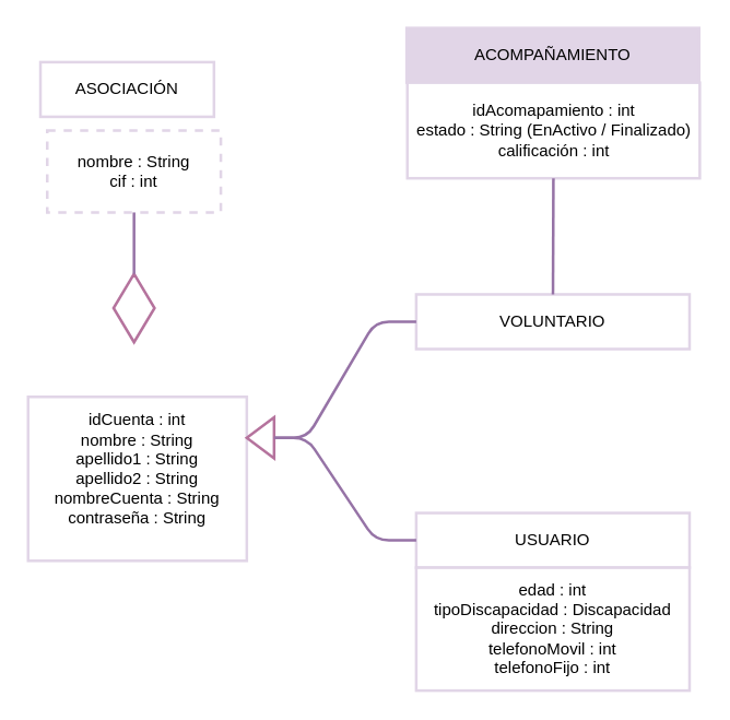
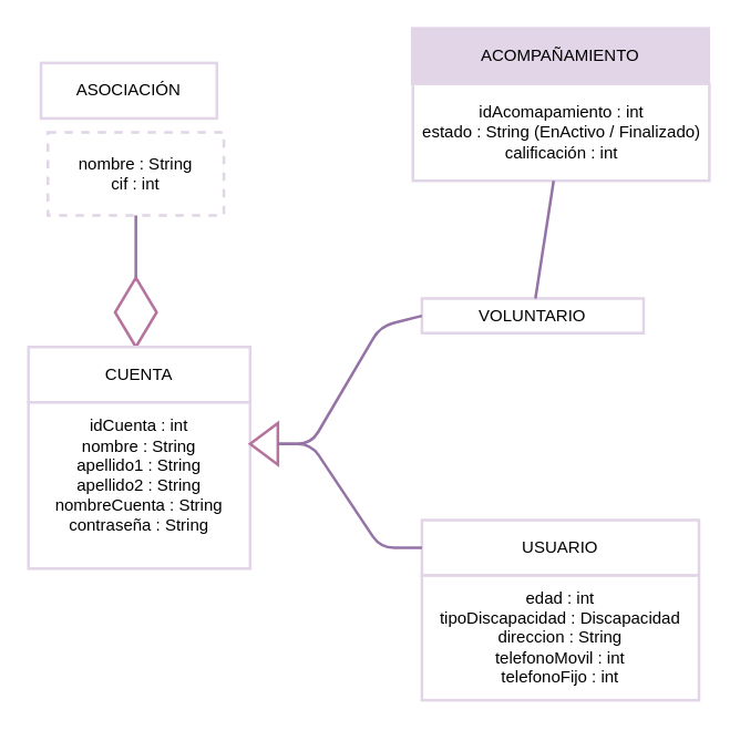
  <mxCell id="0" />
  <mxCell id="1" parent="0" />
  <mxCell id="2" value="ASOCIACIÓN" style="rounded=0;whiteSpace=wrap;html=1;strokeWidth=2;strokeColor=#E1D5E7;" parent="1" vertex="1"><mxGeometry x="29" y="45" width="127" height="40" as="geometry" /></mxCell>
  <mxCell id="3" value="nombre : String&lt;br&gt;cif : int" style="rounded=0;whiteSpace=wrap;html=1;strokeWidth=2;strokeColor=#E1D5E7;dashed=1;" parent="1" vertex="1"><mxGeometry x="34" y="95" width="127" height="60" as="geometry" /></mxCell>
  <mxCell id="4" value="USUARIO" style="rounded=0;whiteSpace=wrap;html=1;strokeWidth=2;strokeColor=#E1D5E7;" parent="1" vertex="1"><mxGeometry x="304" y="375" width="200" height="40" as="geometry" /></mxCell>
  <mxCell id="5" value="edad : int&lt;br&gt;tipoDiscapacidad : Discapacidad&lt;br&gt;direccion : String&lt;br&gt;telefonoMovil : int&lt;br&gt;telefonoFijo : int" style="rounded=0;whiteSpace=wrap;html=1;strokeWidth=2;strokeColor=#E1D5E7;" parent="1" vertex="1"><mxGeometry x="304" y="415" width="200" height="90" as="geometry" /></mxCell>
  <mxCell id="6" value="" style="rhombus;whiteSpace=wrap;html=1;strokeColor=#B5739D;strokeWidth=2;fillColor=#FFFFFF;" parent="1" vertex="1"><mxGeometry x="82.5" y="200" width="30" height="50" as="geometry" /></mxCell>
  <mxCell id="7" value="" style="endArrow=none;html=1;strokeWidth=2;fillColor=#e1d5e7;strokeColor=#9673a6;exitX=0.5;exitY=0;exitDx=0;exitDy=0;entryX=0.5;entryY=1;entryDx=0;entryDy=0;" parent="1" source="6" target="3" edge="1"><mxGeometry width="50" height="50" relative="1" as="geometry"><mxPoint x="-70" y="145" as="sourcePoint" /><mxPoint x="20" y="75" as="targetPoint" /><Array as="points" /></mxGeometry></mxCell>
- <mxCell id="8" value="VOLUNTARIO" style="rounded=0;whiteSpace=wrap;html=1;strokeWidth=2;strokeColor=#E1D5E7;" parent="1" vertex="1"><mxGeometry x="304" y="215" width="200" height="40" as="geometry" /></mxCell>
+ <mxCell id="8" value="VOLUNTARIO" style="rounded=0;whiteSpace=wrap;html=1;strokeWidth=2;strokeColor=#E1D5E7;" parent="1" vertex="1"><mxGeometry x="304" y="215" width="160" height="25" as="geometry" /></mxCell>
+ <mxCell id="9" value="CUENTA" style="rounded=0;whiteSpace=wrap;html=1;strokeWidth=2;strokeColor=#E1D5E7;" parent="1" vertex="1"><mxGeometry x="20" y="250" width="160" height="40" as="geometry" /></mxCell>
  <mxCell id="10" value="&lt;span style=&quot;white-space: normal&quot;&gt;idCuenta : int&lt;br&gt;nombre : String&lt;/span&gt;&lt;br style=&quot;white-space: normal&quot;&gt;&lt;span style=&quot;white-space: normal&quot;&gt;apellido1 : String&lt;/span&gt;&lt;br style=&quot;white-space: normal&quot;&gt;&lt;span style=&quot;white-space: normal&quot;&gt;apellido2 : String&lt;/span&gt;&lt;br style=&quot;white-space: normal&quot;&gt;&lt;span style=&quot;white-space: normal&quot;&gt;nombreCuenta : String&lt;/span&gt;&lt;br style=&quot;white-space: normal&quot;&gt;&lt;span style=&quot;white-space: normal&quot;&gt;contraseña : String&lt;br&gt;&lt;br&gt;&lt;/span&gt;" style="rounded=0;whiteSpace=wrap;html=1;strokeWidth=2;strokeColor=#E1D5E7;" parent="1" vertex="1"><mxGeometry x="20" y="290" width="160" height="120" as="geometry" /></mxCell>
  <mxCell id="11" value="" style="triangle;whiteSpace=wrap;html=1;strokeColor=#B5739D;strokeWidth=2;fillColor=#FFFFFF;rotation=180;" parent="1" vertex="1"><mxGeometry x="180" y="305" width="20" height="30" as="geometry" /></mxCell>
  <mxCell id="12" value="" style="endArrow=none;html=1;strokeWidth=2;fillColor=#e1d5e7;strokeColor=#9673a6;exitX=0;exitY=0.5;exitDx=0;exitDy=0;entryX=0;entryY=0.5;entryDx=0;entryDy=0;" parent="1" source="8" target="11" edge="1"><mxGeometry width="50" height="50" relative="1" as="geometry"><mxPoint x="217.5" y="270" as="sourcePoint" /><mxPoint x="217.5" y="225" as="targetPoint" /><Array as="points"><mxPoint x="274" y="235" /><mxPoint x="224" y="320" /></Array></mxGeometry></mxCell>
  <mxCell id="13" value="" style="endArrow=none;html=1;strokeWidth=2;fillColor=#e1d5e7;strokeColor=#9673a6;exitX=0;exitY=0.5;exitDx=0;exitDy=0;entryX=0;entryY=0.5;entryDx=0;entryDy=0;" parent="1" source="4" target="11" edge="1"><mxGeometry width="50" height="50" relative="1" as="geometry"><mxPoint x="334" y="245" as="sourcePoint" /><mxPoint x="210" y="340" as="targetPoint" /><Array as="points"><mxPoint x="274" y="395" /><mxPoint x="224" y="320" /></Array></mxGeometry></mxCell>
  <mxCell id="14" value="ACOMPAÑAMIENTO" style="rounded=0;whiteSpace=wrap;html=1;strokeWidth=2;strokeColor=#E1D5E7;fillColor=#e1d5e7;" parent="1" vertex="1"><mxGeometry x="297" y="20" width="214" height="40" as="geometry" /></mxCell>
  <mxCell id="15" value="&lt;span style=&quot;white-space: normal&quot;&gt;idAcomapamiento : int&lt;br&gt;estado : String (EnActivo / Finalizado)&lt;br&gt;calificación : int&lt;br&gt;&lt;/span&gt;" style="rounded=0;whiteSpace=wrap;html=1;strokeWidth=2;strokeColor=#E1D5E7;" parent="1" vertex="1"><mxGeometry x="297.5" y="60" width="214" height="70" as="geometry" /></mxCell>
  <mxCell id="16" value="" style="endArrow=none;html=1;strokeWidth=2;fillColor=#e1d5e7;strokeColor=#9673a6;" parent="1" source="15" target="8" edge="1"><mxGeometry width="50" height="50" relative="1" as="geometry"><mxPoint x="107.5" y="210" as="sourcePoint" /><mxPoint x="107.5" y="165" as="targetPoint" /><Array as="points" /></mxGeometry></mxCell>
